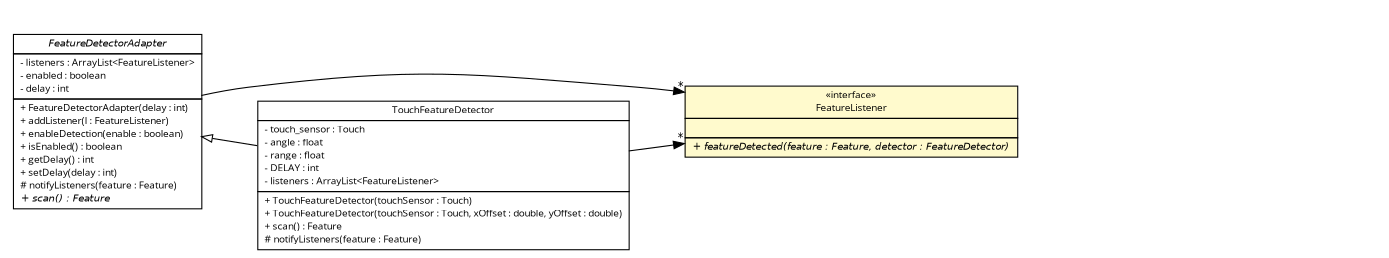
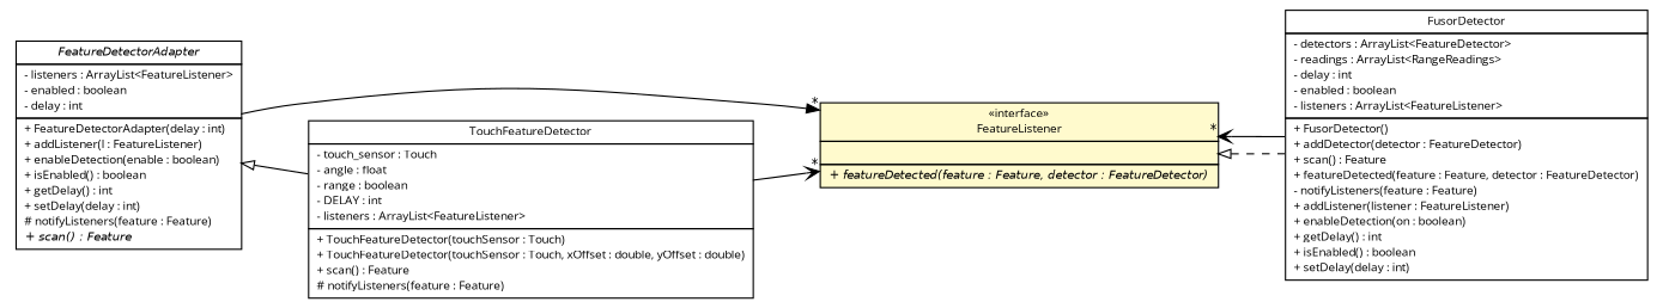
  digraph {
    fontname="Open Sans"
    nodesep=0.25
    rankdir=LR
    ranksep=0.5
    node [fontcolor=black fontname="Open Sans" fontsize=9.0 shape=plaintext]
    edge [color=black fontcolor=black fontname="Open Sans" fontsize=10.0 headlabel="*" headport=p labelfontname=Helvetica labelfontsize=10 tailport=p]
    n1 [label=<<table title="lejos.robotics.objectdetection.FeatureDetectorAdapter" border="0" cellborder="1" cellspacing="0" cellpadding="2" port="p" href="./FeatureDetectorAdapter.html"> 		<tr><td><table border="0" cellspacing="0" cellpadding="1"> <tr><td align="center" balign="center"><font face="Helvetica-Oblique"> FeatureDetectorAdapter </font></td></tr> 		</table></td></tr> 		<tr><td><table border="0" cellspacing="0" cellpadding="1"> <tr><td align="left" balign="left"> - listeners : ArrayList&lt;FeatureListener&gt; </td></tr> <tr><td align="left" balign="left"> - enabled : boolean </td></tr> <tr><td align="left" balign="left"> - delay : int </td></tr> 		</table></td></tr> 		<tr><td><table border="0" cellspacing="0" cellpadding="1"> <tr><td align="left" balign="left"> + FeatureDetectorAdapter(delay : int) </td></tr> <tr><td align="left" balign="left"> + addListener(l : FeatureListener) </td></tr> <tr><td align="left" balign="left"> + enableDetection(enable : boolean) </td></tr> <tr><td align="left" balign="left"> + isEnabled() : boolean </td></tr> <tr><td align="left" balign="left"> + getDelay() : int </td></tr> <tr><td align="left" balign="left"> + setDelay(delay : int) </td></tr> <tr><td align="left" balign="left"> # notifyListeners(feature : Feature) </td></tr> <tr><td align="left" balign="left"><font face="Helvetica-Oblique" point-size="9.0"> + scan() : Feature </font></td></tr> 		</table></td></tr> 		</table>>]
    n2 [label=<<table title="lejos.robotics.objectdetection.FeatureListener" border="0" cellborder="1" cellspacing="0" cellpadding="2" port="p" bgcolor="lemonChiffon" href="./FeatureListener.html"> 		<tr><td><table border="0" cellspacing="0" cellpadding="1"> <tr><td align="center" balign="center"> &#171;interface&#187; </td></tr> <tr><td align="center" balign="center"> FeatureListener </td></tr> 		</table></td></tr> 		<tr><td><table border="0" cellspacing="0" cellpadding="1"> <tr><td align="left" balign="left">  </td></tr> 		</table></td></tr> 		<tr><td><table border="0" cellspacing="0" cellpadding="1"> <tr><td align="left" balign="left"><font face="Helvetica-Oblique" point-size="9.0"> + featureDetected(feature : Feature, detector : FeatureDetector) </font></td></tr> 		</table></td></tr> 		</table>>]
-   n3 [label=<<table title="lejos.robotics.objectdetection.TouchFeatureDetector" border="0" cellborder="1" cellspacing="0" cellpadding="2" port="p" href="./TouchFeatureDetector.html"> 		<tr><td><table border="0" cellspacing="0" cellpadding="1"> <tr><td align="center" balign="center"> TouchFeatureDetector </td></tr> 		</table></td></tr> 		<tr><td><table border="0" cellspacing="0" cellpadding="1"> <tr><td align="left" balign="left"> - touch_sensor : Touch </td></tr> <tr><td align="left" balign="left"> - angle : float </td></tr> <tr><td align="left" balign="left"> - range : float </td></tr> <tr><td align="left" balign="left"> - DELAY : int </td></tr> <tr><td align="left" balign="left"> - listeners : ArrayList&lt;FeatureListener&gt; </td></tr> 		</table></td></tr> 		<tr><td><table border="0" cellspacing="0" cellpadding="1"> <tr><td align="left" balign="left"> + TouchFeatureDetector(touchSensor : Touch) </td></tr> <tr><td align="left" balign="left"> + TouchFeatureDetector(touchSensor : Touch, xOffset : double, yOffset : double) </td></tr> <tr><td align="left" balign="left"> + scan() : Feature </td></tr> <tr><td align="left" balign="left"> # notifyListeners(feature : Feature) </td></tr> 		</table></td></tr> 		</table>>]
+   n3 [label=<<table title="lejos.robotics.objectdetection.TouchFeatureDetector" border="0" cellborder="1" cellspacing="0" cellpadding="2" port="p" href="./TouchFeatureDetector.html"> 		<tr><td><table border="0" cellspacing="0" cellpadding="1"> <tr><td align="center" balign="center"> TouchFeatureDetector </td></tr> 		</table></td></tr> 		<tr><td><table border="0" cellspacing="0" cellpadding="1"> <tr><td align="left" balign="left"> - touch_sensor : Touch </td></tr> <tr><td align="left" balign="left"> - angle : float </td></tr> <tr><td align="left" balign="left"> - range : boolean </td></tr> <tr><td align="left" balign="left"> - DELAY : int </td></tr> <tr><td align="left" balign="left"> - listeners : ArrayList&lt;FeatureListener&gt; </td></tr> 		</table></td></tr> 		<tr><td><table border="0" cellspacing="0" cellpadding="1"> <tr><td align="left" balign="left"> + TouchFeatureDetector(touchSensor : Touch) </td></tr> <tr><td align="left" balign="left"> + TouchFeatureDetector(touchSensor : Touch, xOffset : double, yOffset : double) </td></tr> <tr><td align="left" balign="left"> + scan() : Feature </td></tr> <tr><td align="left" balign="left"> # notifyListeners(feature : Feature) </td></tr> 		</table></td></tr> 		</table>>]
+   n4 [label=<<table title="lejos.robotics.objectdetection.FusorDetector" border="0" cellborder="1" cellspacing="0" cellpadding="2" port="p" href="./FusorDetector.html"> 		<tr><td><table border="0" cellspacing="0" cellpadding="1"> <tr><td align="center" balign="center"> FusorDetector </td></tr> 		</table></td></tr> 		<tr><td><table border="0" cellspacing="0" cellpadding="1"> <tr><td align="left" balign="left"> - detectors : ArrayList&lt;FeatureDetector&gt; </td></tr> <tr><td align="left" balign="left"> - readings : ArrayList&lt;RangeReadings&gt; </td></tr> <tr><td align="left" balign="left"> - delay : int </td></tr> <tr><td align="left" balign="left"> - enabled : boolean </td></tr> <tr><td align="left" balign="left"> - listeners : ArrayList&lt;FeatureListener&gt; </td></tr> 		</table></td></tr> 		<tr><td><table border="0" cellspacing="0" cellpadding="1"> <tr><td align="left" balign="left"> + FusorDetector() </td></tr> <tr><td align="left" balign="left"> + addDetector(detector : FeatureDetector) </td></tr> <tr><td align="left" balign="left"> + scan() : Feature </td></tr> <tr><td align="left" balign="left"> + featureDetected(feature : Feature, detector : FeatureDetector) </td></tr> <tr><td align="left" balign="left"> - notifyListeners(feature : Feature) </td></tr> <tr><td align="left" balign="left"> + addListener(listener : FeatureListener) </td></tr> <tr><td align="left" balign="left"> + enableDetection(on : boolean) </td></tr> <tr><td align="left" balign="left"> + getDelay() : int </td></tr> <tr><td align="left" balign="left"> + isEnabled() : boolean </td></tr> <tr><td align="left" balign="left"> + setDelay(delay : int) </td></tr> 		</table></td></tr> 		</table>>]
    n1 -> n2 [arrowhead=normal]
    n1 -> n3 [arrowtail=empty dir=back fontsize=10 color="" fontcolor="" headlabel=""]
-   n3 -> n2 [arrowhead=normal]
+   n2 -> n4 [arrowtail=empty dir=back fontsize=10 style=dashed color="" fontcolor="" headlabel=""]
+   n3 -> n2 [arrowhead=open]
+   n4 -> n2 [arrowhead=open]
  }
